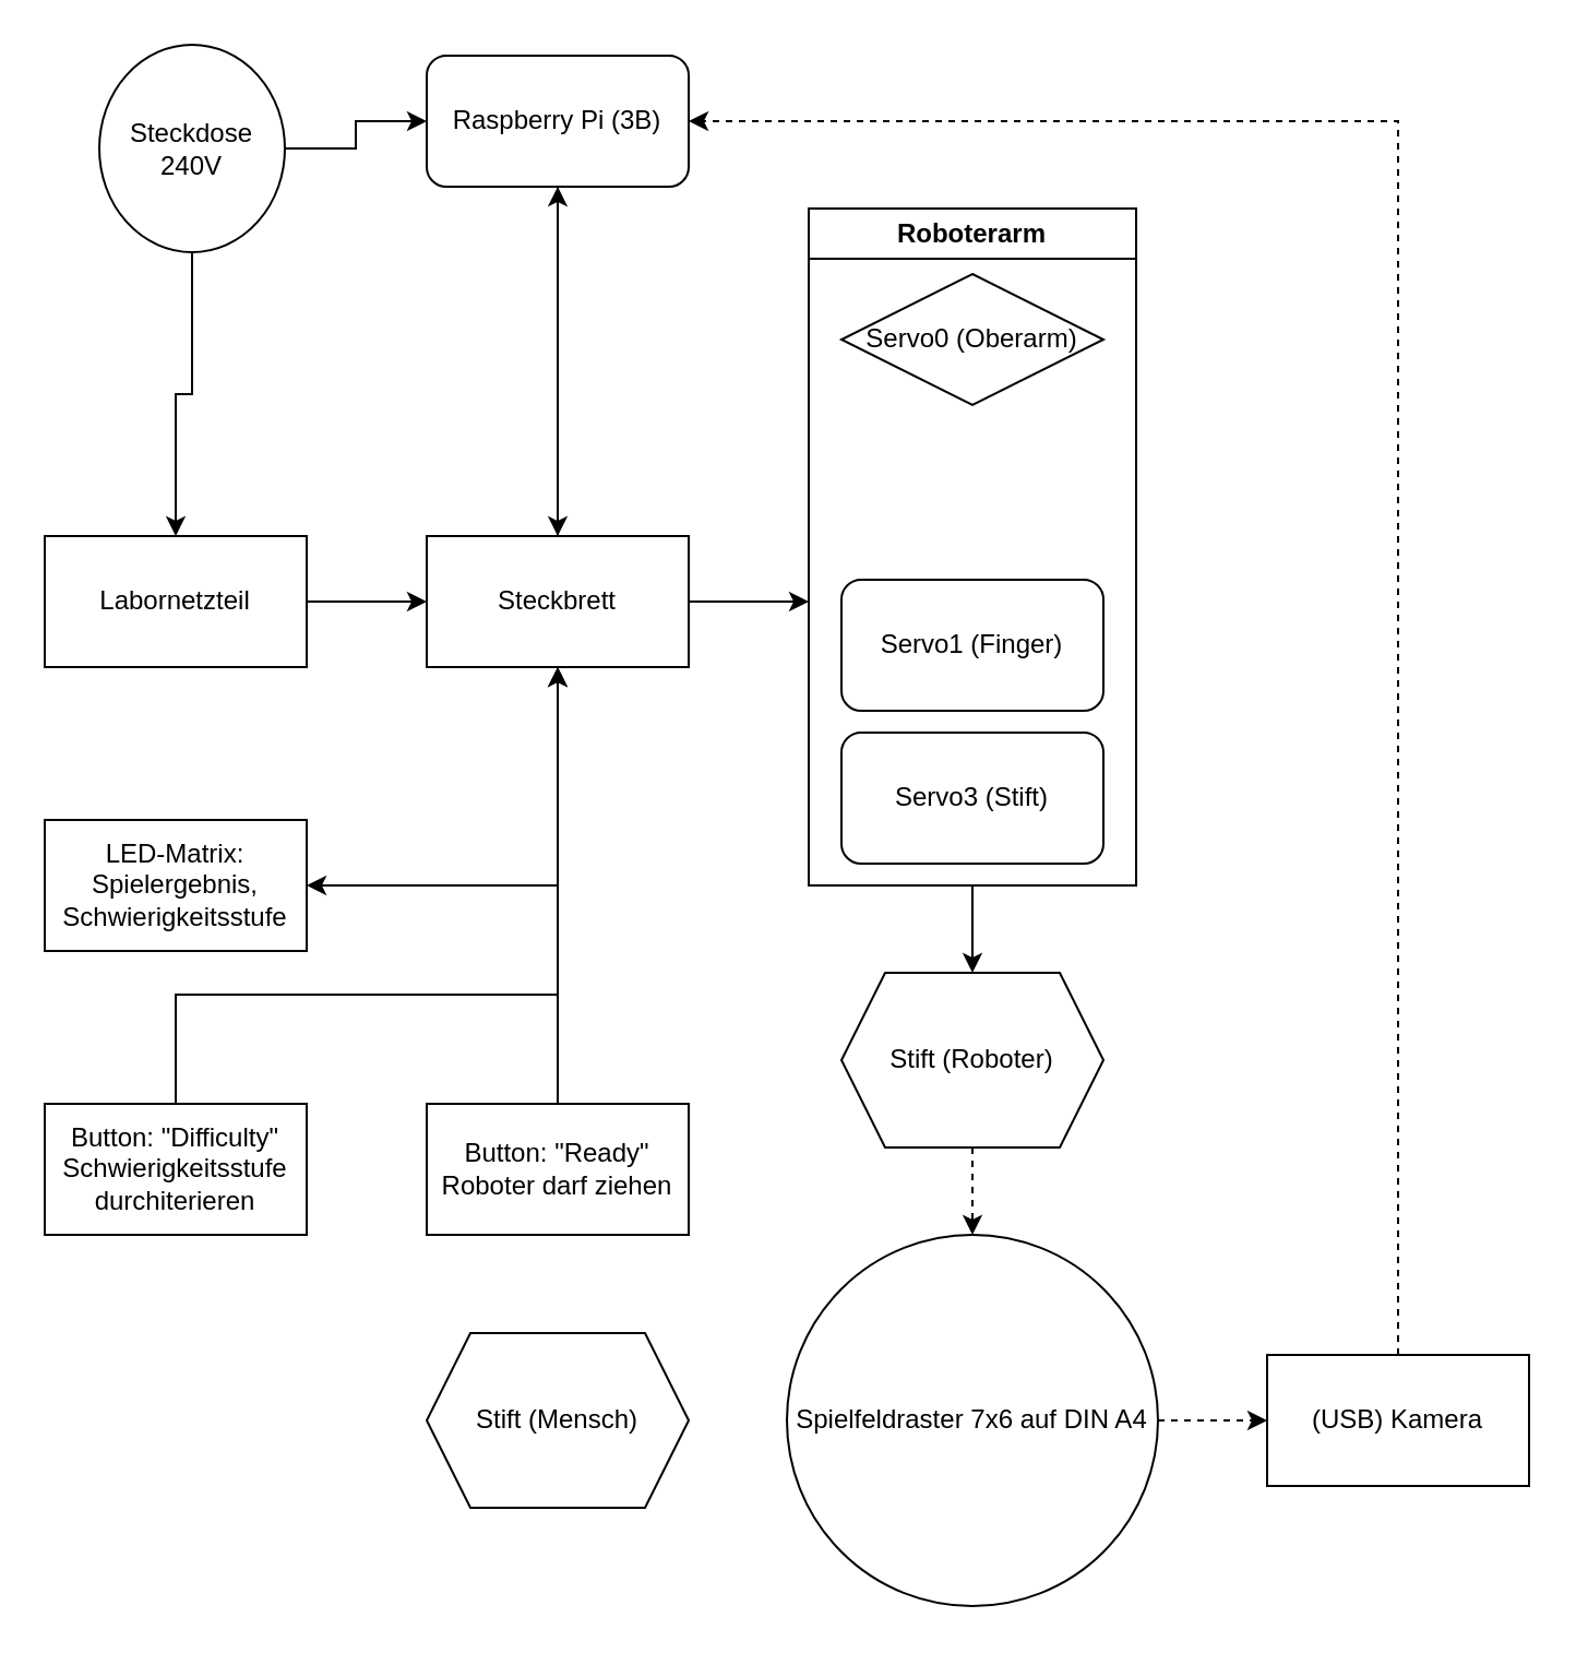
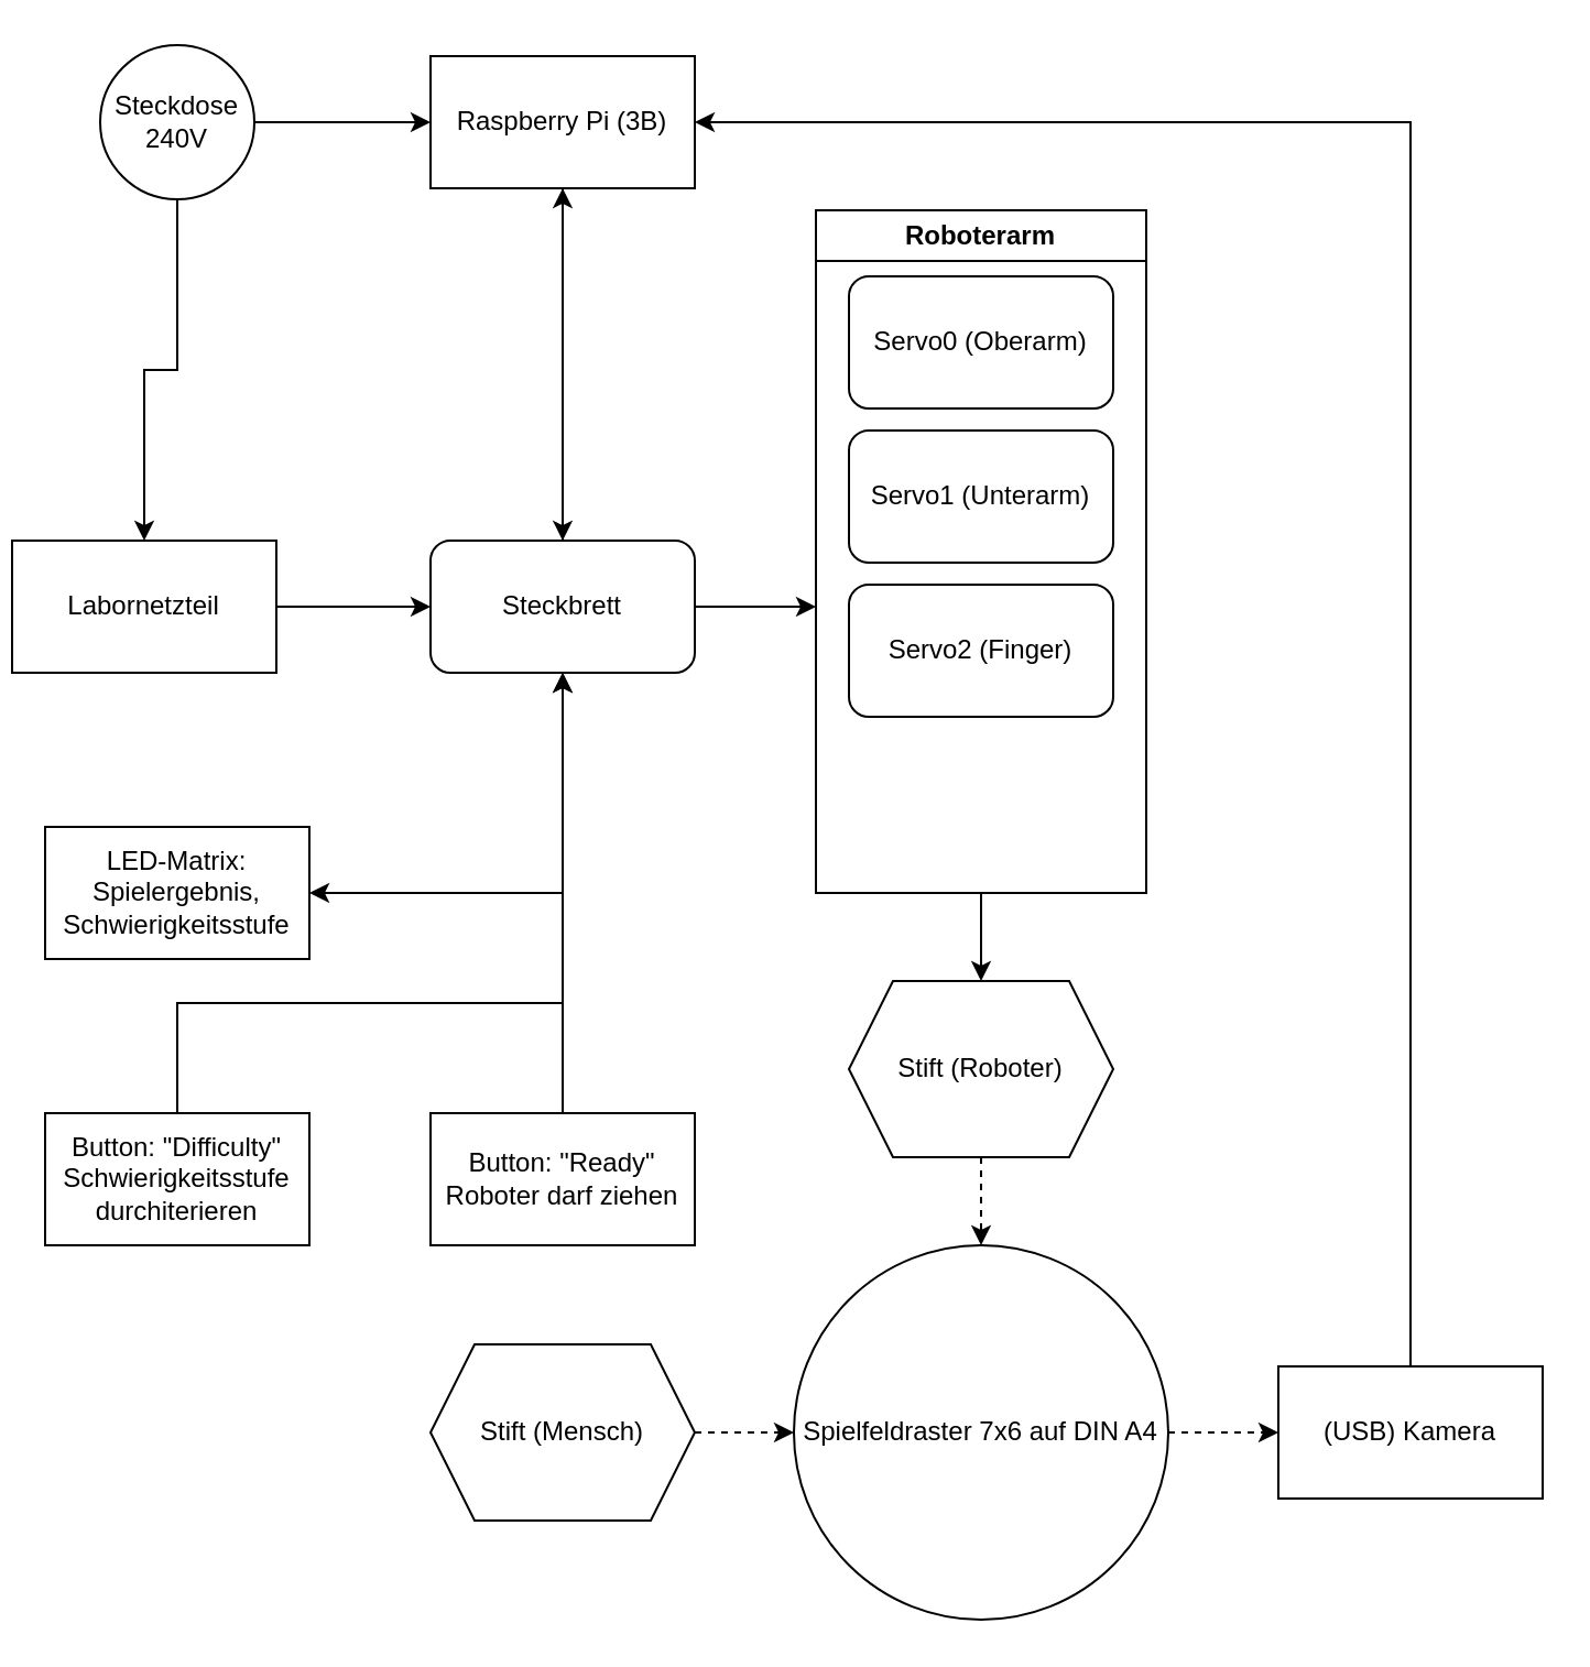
  <mxCell id="0" />
  <mxCell id="1" parent="0" />
  <mxCell id="2" style="edgeStyle=orthogonalEdgeStyle;rounded=0;orthogonalLoop=1;jettySize=auto;html=1;entryX=0.5;entryY=0;entryDx=0;entryDy=0;" parent="1" source="3" target="11" edge="1"><mxGeometry relative="1" as="geometry" /></mxCell>
  <mxCell id="3" value="Roboterarm" style="swimlane;whiteSpace=wrap;html=1;" parent="1" vertex="1"><mxGeometry x="370" y="95" width="150" height="310" as="geometry" /></mxCell>
- <mxCell id="4" value="Servo0 (Oberarm)" style="rhombus;whiteSpace=wrap;html=1;" parent="3" vertex="1"><mxGeometry x="15" y="30" width="120" height="60" as="geometry" /></mxCell>
- <mxCell id="6" value="Servo1 (Finger)" style="rounded=1;whiteSpace=wrap;html=1;" parent="3" vertex="1"><mxGeometry x="15" y="170" width="120" height="60" as="geometry" /></mxCell>
- <mxCell id="7" value="Servo3 (Stift)" style="rounded=1;whiteSpace=wrap;html=1;" parent="3" vertex="1"><mxGeometry x="15" y="240" width="120" height="60" as="geometry" /></mxCell>
+ <mxCell id="4" value="Servo0 (Oberarm)" style="rounded=1;whiteSpace=wrap;html=1;" parent="3" vertex="1"><mxGeometry x="15" y="30" width="120" height="60" as="geometry" /></mxCell>
+ <mxCell id="5" value="Servo1 (Unterarm)" style="rounded=1;whiteSpace=wrap;html=1;" parent="3" vertex="1"><mxGeometry x="15" y="100" width="120" height="60" as="geometry" /></mxCell>
+ <mxCell id="6" value="Servo2 (Finger)" style="rounded=1;whiteSpace=wrap;html=1;" parent="3" vertex="1"><mxGeometry x="15" y="170" width="120" height="60" as="geometry" /></mxCell>
  <mxCell id="8" style="edgeStyle=orthogonalEdgeStyle;rounded=0;orthogonalLoop=1;jettySize=auto;html=1;entryX=0.5;entryY=0;entryDx=0;entryDy=0;" parent="1" source="9" target="21" edge="1"><mxGeometry relative="1" as="geometry" /></mxCell>
- <mxCell id="9" value="Raspberry Pi (3B)" style="whiteSpace=wrap;html=1;rounded=1;" parent="1" vertex="1"><mxGeometry x="195" y="25" width="120" height="60" as="geometry" /></mxCell>
+ <mxCell id="9" value="Raspberry Pi (3B)" style="rounded=0;whiteSpace=wrap;html=1;" parent="1" vertex="1"><mxGeometry x="195" y="25" width="120" height="60" as="geometry" /></mxCell>
  <mxCell id="10" style="edgeStyle=orthogonalEdgeStyle;rounded=0;orthogonalLoop=1;jettySize=auto;html=1;entryX=0.5;entryY=0;entryDx=0;entryDy=0;dashed=1;exitX=0.5;exitY=1;exitDx=0;exitDy=0;" parent="1" source="11" target="13" edge="1"><mxGeometry relative="1" as="geometry"><mxPoint x="444.941" y="535" as="sourcePoint" /></mxGeometry></mxCell>
  <mxCell id="11" value="Stift (Roboter)" style="shape=hexagon;perimeter=hexagonPerimeter2;whiteSpace=wrap;html=1;fixedSize=1;" parent="1" vertex="1"><mxGeometry x="385" y="445" width="120" height="80" as="geometry" /></mxCell>
  <mxCell id="12" style="edgeStyle=orthogonalEdgeStyle;rounded=0;orthogonalLoop=1;jettySize=auto;html=1;entryX=0;entryY=0.5;entryDx=0;entryDy=0;dashed=1;" edge="1" parent="1" source="13" target="31"><mxGeometry relative="1" as="geometry" /></mxCell>
  <mxCell id="13" value="Spielfeldraster 7x6 auf DIN A4" style="ellipse;whiteSpace=wrap;html=1;aspect=fixed;" parent="1" vertex="1"><mxGeometry x="360" y="565" width="170" height="170" as="geometry" /></mxCell>
+ <mxCell id="14" style="edgeStyle=orthogonalEdgeStyle;rounded=0;orthogonalLoop=1;jettySize=auto;html=1;entryX=0;entryY=0.5;entryDx=0;entryDy=0;dashed=1;" parent="1" source="15" target="13" edge="1"><mxGeometry relative="1" as="geometry" /></mxCell>
  <mxCell id="15" value="Stift (Mensch)" style="shape=hexagon;perimeter=hexagonPerimeter2;whiteSpace=wrap;html=1;fixedSize=1;" parent="1" vertex="1"><mxGeometry x="195" y="610" width="120" height="80" as="geometry" /></mxCell>
  <mxCell id="16" style="edgeStyle=orthogonalEdgeStyle;rounded=0;orthogonalLoop=1;jettySize=auto;html=1;" parent="1" source="17" target="21" edge="1"><mxGeometry relative="1" as="geometry" /></mxCell>
  <mxCell id="17" value="Button: &quot;Ready&quot;&lt;br&gt;Roboter darf ziehen" style="rounded=0;whiteSpace=wrap;html=1;" parent="1" vertex="1"><mxGeometry x="195" y="505" width="120" height="60" as="geometry" /></mxCell>
  <mxCell id="18" style="edgeStyle=orthogonalEdgeStyle;rounded=0;orthogonalLoop=1;jettySize=auto;html=1;" parent="1" source="21" edge="1"><mxGeometry relative="1" as="geometry"><mxPoint x="370" y="275" as="targetPoint" /></mxGeometry></mxCell>
  <mxCell id="19" style="edgeStyle=orthogonalEdgeStyle;rounded=0;orthogonalLoop=1;jettySize=auto;html=1;" parent="1" source="21" target="9" edge="1"><mxGeometry relative="1" as="geometry" /></mxCell>
  <mxCell id="20" style="edgeStyle=orthogonalEdgeStyle;rounded=0;orthogonalLoop=1;jettySize=auto;html=1;exitX=0.5;exitY=1;exitDx=0;exitDy=0;entryX=1;entryY=0.5;entryDx=0;entryDy=0;" parent="1" source="21" target="27" edge="1"><mxGeometry relative="1" as="geometry" /></mxCell>
- <mxCell id="21" value="Steckbrett" style="rounded=0;whiteSpace=wrap;html=1;" parent="1" vertex="1"><mxGeometry x="195" y="245" width="120" height="60" as="geometry" /></mxCell>
+ <mxCell id="21" value="Steckbrett" style="whiteSpace=wrap;html=1;rounded=1;" parent="1" vertex="1"><mxGeometry x="195" y="245" width="120" height="60" as="geometry" /></mxCell>
  <mxCell id="22" style="edgeStyle=orthogonalEdgeStyle;rounded=0;orthogonalLoop=1;jettySize=auto;html=1;entryX=0;entryY=0.5;entryDx=0;entryDy=0;" parent="1" source="23" target="21" edge="1"><mxGeometry relative="1" as="geometry" /></mxCell>
- <mxCell id="23" value="Labornetzteil" style="rounded=0;whiteSpace=wrap;html=1;" parent="1" vertex="1"><mxGeometry x="20" y="245" width="120" height="60" as="geometry" /></mxCell>
+ <mxCell id="23" value="Labornetzteil" style="rounded=0;whiteSpace=wrap;html=1;" parent="1" vertex="1"><mxGeometry x="5" y="245" width="120" height="60" as="geometry" /></mxCell>
  <mxCell id="24" style="edgeStyle=orthogonalEdgeStyle;rounded=0;orthogonalLoop=1;jettySize=auto;html=1;entryX=0;entryY=0.5;entryDx=0;entryDy=0;" parent="1" source="26" target="9" edge="1"><mxGeometry relative="1" as="geometry" /></mxCell>
  <mxCell id="25" style="edgeStyle=orthogonalEdgeStyle;rounded=0;orthogonalLoop=1;jettySize=auto;html=1;" parent="1" source="26" target="23" edge="1"><mxGeometry relative="1" as="geometry" /></mxCell>
- <mxCell id="26" value="Steckdose&lt;br&gt;240V" style="ellipse;whiteSpace=wrap;html=1;aspect=fixed;" parent="1" vertex="1"><mxGeometry x="45" y="20" width="85" height="95" as="geometry" /></mxCell>
+ <mxCell id="26" value="Steckdose&lt;br&gt;240V" style="ellipse;whiteSpace=wrap;html=1;aspect=fixed;" parent="1" vertex="1"><mxGeometry x="45" y="20" width="70" height="70" as="geometry" /></mxCell>
  <mxCell id="27" value="LED-Matrix:&lt;br&gt;Spielergebnis,&lt;br&gt;Schwierigkeitsstufe" style="rounded=0;whiteSpace=wrap;html=1;" parent="1" vertex="1"><mxGeometry x="20" y="375" width="120" height="60" as="geometry" /></mxCell>
  <mxCell id="28" style="edgeStyle=orthogonalEdgeStyle;rounded=0;orthogonalLoop=1;jettySize=auto;html=1;entryX=0.5;entryY=1;entryDx=0;entryDy=0;exitX=0.5;exitY=0;exitDx=0;exitDy=0;" parent="1" source="29" target="21" edge="1"><mxGeometry relative="1" as="geometry"><Array as="points"><mxPoint x="80" y="455" /><mxPoint x="255" y="455" /></Array></mxGeometry></mxCell>
  <mxCell id="29" value="Button: &quot;Difficulty&quot;&lt;br&gt;Schwierigkeitsstufe durchiterieren" style="rounded=0;whiteSpace=wrap;html=1;" parent="1" vertex="1"><mxGeometry x="20" y="505" width="120" height="60" as="geometry" /></mxCell>
- <mxCell id="30" style="edgeStyle=orthogonalEdgeStyle;rounded=0;orthogonalLoop=1;jettySize=auto;html=1;entryX=1;entryY=0.5;entryDx=0;entryDy=0;exitX=0.5;exitY=0;exitDx=0;exitDy=0;dashed=1;" edge="1" parent="1" source="31" target="9"><mxGeometry relative="1" as="geometry" /></mxCell>
+ <mxCell id="30" style="edgeStyle=orthogonalEdgeStyle;rounded=0;orthogonalLoop=1;jettySize=auto;html=1;entryX=1;entryY=0.5;entryDx=0;entryDy=0;exitX=0.5;exitY=0;exitDx=0;exitDy=0;" edge="1" parent="1" source="31" target="9"><mxGeometry relative="1" as="geometry" /></mxCell>
  <mxCell id="31" value="(USB) Kamera" style="rounded=0;whiteSpace=wrap;html=1;" vertex="1" parent="1"><mxGeometry x="580" y="620" width="120" height="60" as="geometry" /></mxCell>
